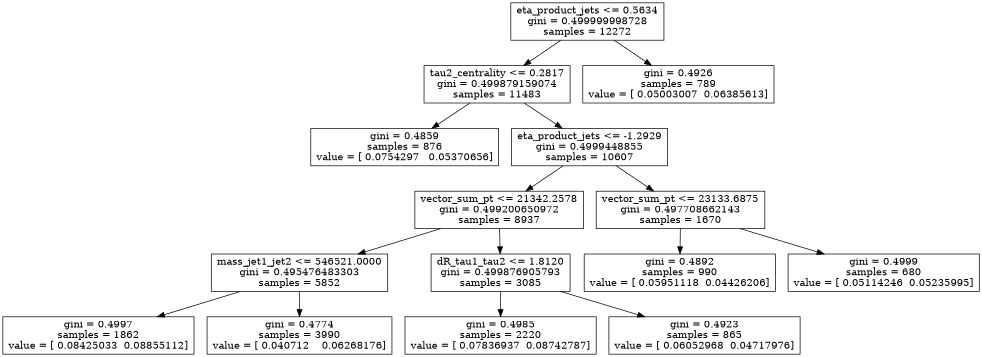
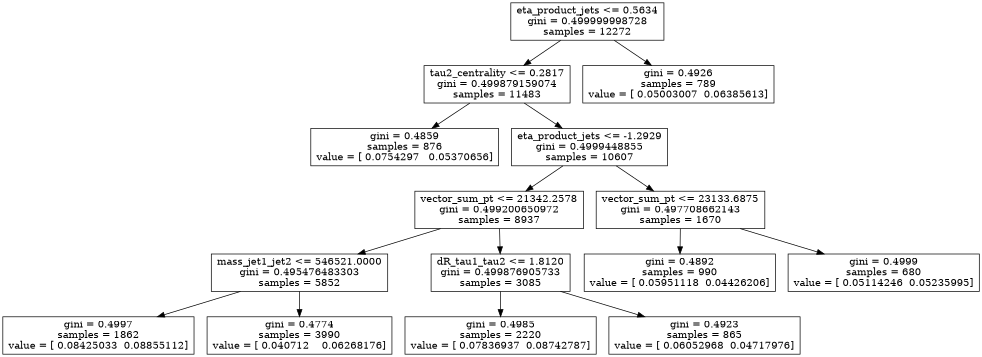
  digraph {
    node [shape=box]
    n1 [label="eta_product_jets <= 0.5634\ngini = 0.499999998728\nsamples = 12272"]
    n2 [label="tau2_centrality <= 0.2817\ngini = 0.499879159074\nsamples = 11483"]
    n3 [label="gini = 0.4926\nsamples = 789\nvalue = [ 0.05003007  0.06385613]"]
    n4 [label="gini = 0.4859\nsamples = 876\nvalue = [ 0.0754297   0.05370656]"]
    n5 [label="eta_product_jets <= -1.2929\ngini = 0.4999448855\nsamples = 10607"]
    n6 [label="vector_sum_pt <= 21342.2578\ngini = 0.499200650972\nsamples = 8937"]
    n7 [label="vector_sum_pt <= 23133.6875\ngini = 0.497708662143\nsamples = 1670"]
    n8 [label="mass_jet1_jet2 <= 546521.0000\ngini = 0.495476483303\nsamples = 5852"]
-   n9 [label="dR_tau1_tau2 <= 1.8120\ngini = 0.499876905793\nsamples = 3085"]
+   n9 [label="dR_tau1_tau2 <= 1.8120\ngini = 0.499876905733\nsamples = 3085"]
    n10 [label="gini = 0.4997\nsamples = 1862\nvalue = [ 0.08425033  0.08855112]"]
    n11 [label="gini = 0.4774\nsamples = 3990\nvalue = [ 0.040712    0.06268176]"]
    n12 [label="gini = 0.4985\nsamples = 2220\nvalue = [ 0.07836937  0.08742787]"]
    n13 [label="gini = 0.4923\nsamples = 865\nvalue = [ 0.06052968  0.04717976]"]
    n14 [label="gini = 0.4892\nsamples = 990\nvalue = [ 0.05951118  0.04426206]"]
    n15 [label="gini = 0.4999\nsamples = 680\nvalue = [ 0.05114246  0.05235995]"]
    n1 -> n2
    n1 -> n3
    n2 -> n4
    n2 -> n5
    n5 -> n6
    n5 -> n7
    n6 -> n8
    n6 -> n9
    n7 -> n14
    n7 -> n15
    n8 -> n10
    n8 -> n11
    n9 -> n12
    n9 -> n13
  }
